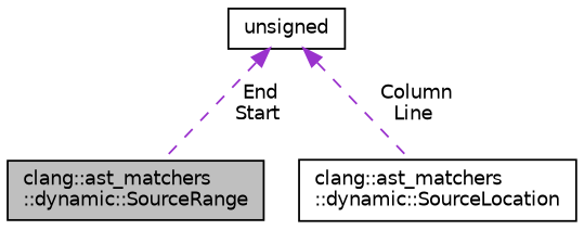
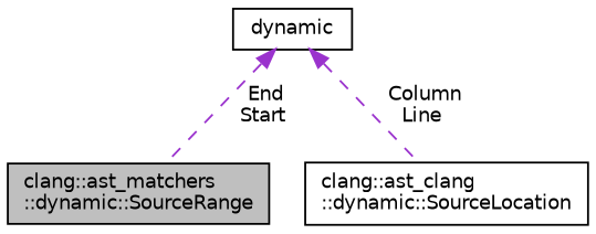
  digraph {
    node [color=black fontname=Helvetica fontsize=10 shape=record]
    edge [color=darkorchid3 dir=back fontname=Helvetica fontsize=10 labelfontname=Helvetica labelfontsize=10 style=dashed]
    n1 [fillcolor=grey75 fontcolor=black height=0.2 label="clang::ast_matchers\l::dynamic::SourceRange" style=filled width=0.4]
-   n2 [height=0.2 label="clang::ast_matchers\l::dynamic::SourceLocation" width=0.4]
-   n3 [height=0.2 label=unsigned width=0.4]
+   n2 [height=0.2 label="clang::ast_clang\l::dynamic::SourceLocation" width=0.4]
+   n3 [height=0.2 label=dynamic width=0.4]
    n3 -> n1 [label=" End\nStart"]
    n3 -> n2 [label=" Column\nLine"]
  }
